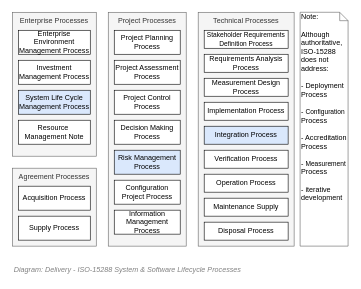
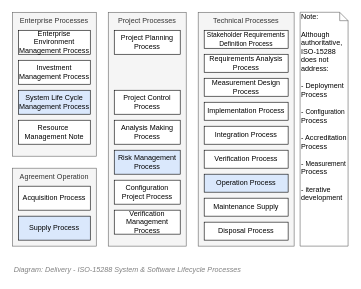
  <mxCell id="0" />
  <mxCell id="1" parent="0" />
  <mxCell id="2" value="Enterprise Processes" style="rounded=0;whiteSpace=wrap;html=1;strokeColor=#666666;fillColor=#f5f5f5;align=center;container=1;collapsible=0;verticalAlign=top;recursiveResize=0;fontColor=#333333;" vertex="1" parent="1"><mxGeometry x="20" y="20" width="140" height="240" as="geometry" /></mxCell>
  <mxCell id="3" value="Enterprise Environment Management Process" style="rounded=0;whiteSpace=wrap;html=1;align=center;" vertex="1" parent="2"><mxGeometry x="10" y="30" width="120" height="40" as="geometry" /></mxCell>
  <mxCell id="4" value="Investment &lt;br&gt;Management Process" style="rounded=0;whiteSpace=wrap;html=1;align=center;" vertex="1" parent="2"><mxGeometry x="10" y="80" width="120" height="40" as="geometry" /></mxCell>
  <mxCell id="5" value="System Life Cycle &lt;br&gt;Management Process" style="rounded=0;whiteSpace=wrap;html=1;align=center;fillColor=#dae8fc;" vertex="1" parent="2"><mxGeometry x="10" y="130" width="120" height="40" as="geometry" /></mxCell>
  <mxCell id="6" value="Resource&amp;nbsp;&lt;br&gt;Management Note" style="rounded=0;whiteSpace=wrap;html=1;align=center;recursiveResize=0;" vertex="1" parent="2"><mxGeometry x="10" y="180" width="120" height="40" as="geometry" /></mxCell>
  <mxCell id="7" value="Project Processes" style="rounded=0;whiteSpace=wrap;html=1;strokeColor=#666666;fillColor=#f5f5f5;align=center;container=1;collapsible=0;verticalAlign=top;recursiveResize=0;fontColor=#333333;" vertex="1" parent="1"><mxGeometry x="180" y="20" width="130" height="390" as="geometry" /></mxCell>
  <mxCell id="8" value="Project Planning Process" style="rounded=0;whiteSpace=wrap;html=1;align=center;" vertex="1" parent="7"><mxGeometry x="10" y="30" width="110" height="40" as="geometry" /></mxCell>
- <mxCell id="9" value="Project Assessment Process" style="rounded=0;whiteSpace=wrap;html=1;align=center;" vertex="1" parent="7"><mxGeometry x="10" y="80" width="110" height="40" as="geometry" /></mxCell>
  <mxCell id="10" value="Project Control Process" style="rounded=0;whiteSpace=wrap;html=1;align=center;" vertex="1" parent="7"><mxGeometry x="10" y="130" width="110" height="40" as="geometry" /></mxCell>
- <mxCell id="11" value="Decision Making Process" style="rounded=0;whiteSpace=wrap;html=1;align=center;" vertex="1" parent="7"><mxGeometry x="10" y="180" width="110" height="40" as="geometry" /></mxCell>
+ <mxCell id="11" value="Analysis Making Process" style="rounded=0;whiteSpace=wrap;html=1;align=center;" vertex="1" parent="7"><mxGeometry x="10" y="180" width="110" height="40" as="geometry" /></mxCell>
  <mxCell id="12" value="Risk Management Process" style="rounded=0;whiteSpace=wrap;html=1;align=center;fillColor=#dae8fc;" vertex="1" parent="7"><mxGeometry x="10" y="230" width="110" height="40" as="geometry" /></mxCell>
  <mxCell id="13" value="Configuration Project Process" style="rounded=0;whiteSpace=wrap;html=1;align=center;" vertex="1" parent="7"><mxGeometry x="10" y="280" width="110" height="40" as="geometry" /></mxCell>
- <mxCell id="14" value="Information Management Process" style="rounded=0;whiteSpace=wrap;html=1;align=center;" vertex="1" parent="7"><mxGeometry x="10" y="330" width="110" height="40" as="geometry" /></mxCell>
- <mxCell id="15" value="Agreement Processes" style="rounded=0;whiteSpace=wrap;html=1;strokeColor=#666666;fillColor=#f5f5f5;align=center;container=1;collapsible=0;verticalAlign=top;recursiveResize=0;fontColor=#333333;" vertex="1" parent="1"><mxGeometry x="20" y="280" width="140" height="130" as="geometry" /></mxCell>
+ <mxCell id="14" value="Verification Management Process" style="rounded=0;whiteSpace=wrap;html=1;align=center;" vertex="1" parent="7"><mxGeometry x="10" y="330" width="110" height="40" as="geometry" /></mxCell>
+ <mxCell id="15" value="Agreement Operation" style="rounded=0;whiteSpace=wrap;html=1;strokeColor=#666666;fillColor=#f5f5f5;align=center;container=1;collapsible=0;verticalAlign=top;recursiveResize=0;fontColor=#333333;" vertex="1" parent="1"><mxGeometry x="20" y="280" width="140" height="130" as="geometry" /></mxCell>
  <mxCell id="16" value="Acquisition Process" style="rounded=0;whiteSpace=wrap;html=1;align=center;" vertex="1" parent="15"><mxGeometry x="10" y="30" width="120" height="40" as="geometry" /></mxCell>
- <mxCell id="17" value="Supply Process" style="rounded=0;whiteSpace=wrap;html=1;align=center;" vertex="1" parent="15"><mxGeometry x="10" y="80" width="120" height="40" as="geometry" /></mxCell>
+ <mxCell id="17" value="Supply Process" style="rounded=0;whiteSpace=wrap;html=1;align=center;fillColor=#dae8fc;" vertex="1" parent="15"><mxGeometry x="10" y="80" width="120" height="40" as="geometry" /></mxCell>
  <mxCell id="18" value="Technical Processes" style="rounded=0;whiteSpace=wrap;html=1;strokeColor=#666666;fillColor=#f5f5f5;align=center;container=1;collapsible=0;verticalAlign=top;recursiveResize=0;fontColor=#333333;" vertex="1" parent="1"><mxGeometry x="330" y="20" width="160" height="390" as="geometry" /></mxCell>
  <mxCell id="19" value="&lt;font style=&quot;font-size: 11px&quot;&gt;Stakeholder Requirements Definition Process&lt;/font&gt;" style="rounded=0;whiteSpace=wrap;html=1;align=center;" vertex="1" parent="18"><mxGeometry x="10" y="30" width="140" height="30" as="geometry" /></mxCell>
  <mxCell id="20" value="Requirements Analysis Process" style="rounded=0;whiteSpace=wrap;html=1;align=center;" vertex="1" parent="18"><mxGeometry x="10" y="70" width="140" height="30" as="geometry" /></mxCell>
  <mxCell id="21" value="Measurement Design Process" style="rounded=0;whiteSpace=wrap;html=1;align=center;" vertex="1" parent="18"><mxGeometry x="10" y="110" width="140" height="30" as="geometry" /></mxCell>
  <mxCell id="22" value="Implementation Process" style="rounded=0;whiteSpace=wrap;html=1;align=center;recursiveResize=0;" vertex="1" parent="18"><mxGeometry x="10" y="150" width="140" height="30" as="geometry" /></mxCell>
- <mxCell id="23" value="Integration Process" style="rounded=0;whiteSpace=wrap;html=1;align=center;recursiveResize=0;fillColor=#dae8fc;" vertex="1" parent="18"><mxGeometry x="10" y="190" width="140" height="30" as="geometry" /></mxCell>
+ <mxCell id="23" value="Integration Process" style="rounded=0;whiteSpace=wrap;html=1;align=center;recursiveResize=0;" vertex="1" parent="18"><mxGeometry x="10" y="190" width="140" height="30" as="geometry" /></mxCell>
  <mxCell id="24" value="Verification Process" style="rounded=0;whiteSpace=wrap;html=1;align=center;recursiveResize=0;" vertex="1" parent="18"><mxGeometry x="10" y="230" width="140" height="30" as="geometry" /></mxCell>
- <mxCell id="25" value="Operation Process" style="rounded=0;whiteSpace=wrap;html=1;align=center;recursiveResize=0;" vertex="1" parent="18"><mxGeometry x="10" y="270" width="140" height="30" as="geometry" /></mxCell>
+ <mxCell id="25" value="Operation Process" style="rounded=0;whiteSpace=wrap;html=1;align=center;recursiveResize=0;fillColor=#dae8fc;" vertex="1" parent="18"><mxGeometry x="10" y="270" width="140" height="30" as="geometry" /></mxCell>
  <mxCell id="26" value="Maintenance Supply" style="rounded=0;whiteSpace=wrap;html=1;align=center;recursiveResize=0;" vertex="1" parent="18"><mxGeometry x="10" y="310" width="140" height="30" as="geometry" /></mxCell>
  <mxCell id="27" value="Disposal Process" style="rounded=0;whiteSpace=wrap;html=1;align=center;recursiveResize=0;" vertex="1" parent="18"><mxGeometry x="10" y="350" width="140" height="30" as="geometry" /></mxCell>
  <mxCell id="28" value="Note:&lt;br&gt;&lt;br&gt;Although authoritative, ISO-15288 does not address:&amp;nbsp;&amp;nbsp;&lt;br&gt;&lt;br&gt;- Deployment Process&lt;br&gt;&lt;br&gt;- &lt;font style=&quot;font-size: 11px&quot;&gt;Configuration&lt;/font&gt; Process&lt;br&gt;&lt;br&gt;- Accreditation Process&lt;br&gt;&lt;br&gt;- &lt;font style=&quot;font-size: 11px&quot;&gt;Measurement&lt;/font&gt; Process&lt;br&gt;&lt;br&gt;- iterative development" style="shape=note;whiteSpace=wrap;html=1;size=14;verticalAlign=top;align=left;spacingTop=-6;strokeColor=#666666;fillColor=none;" vertex="1" parent="1"><mxGeometry x="500" y="20" width="80" height="390" as="geometry" /></mxCell>
  <mxCell id="29" value="&lt;font style=&quot;font-size: 12px&quot;&gt;Diagram: Delivery - ISO-15288 System &amp;amp; Software Lifecycle Processes&lt;/font&gt;" style="text;strokeColor=none;fillColor=none;html=1;fontSize=12;fontStyle=2;verticalAlign=middle;align=left;shadow=0;glass=0;comic=0;opacity=30;fontColor=#808080;" vertex="1" parent="1"><mxGeometry x="21" y="440" width="558" height="20" as="geometry" /></mxCell>
